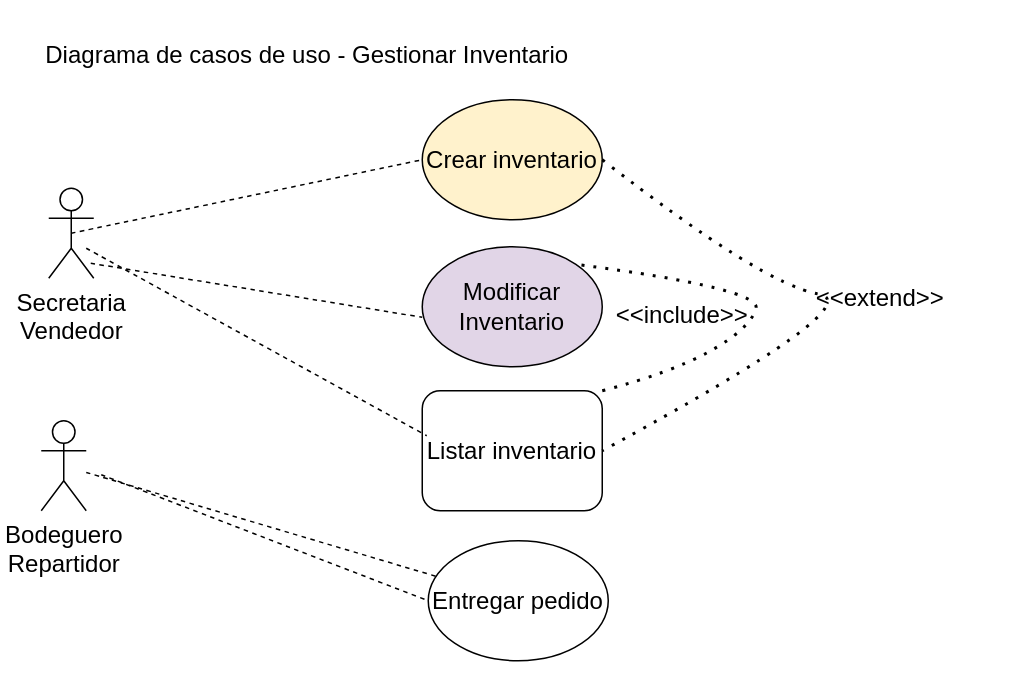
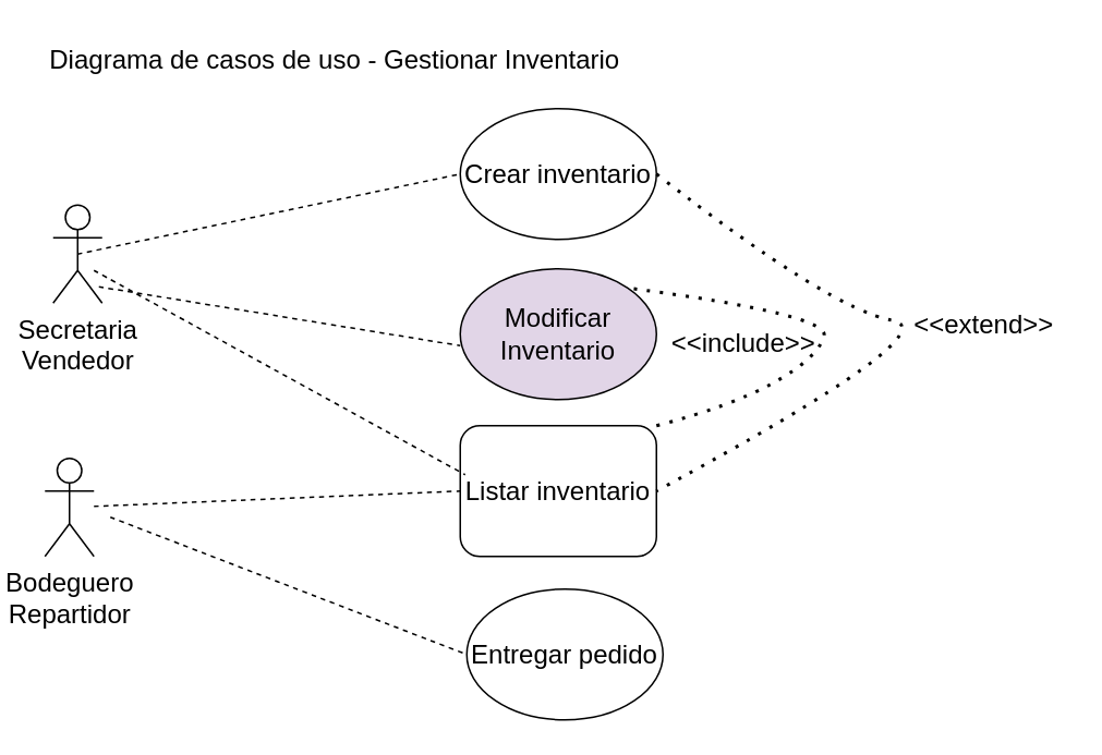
  <mxCell id="0" />
  <mxCell id="1" parent="0" />
  <mxCell id="2" value="Diagrama de casos de uso - Gestionar Inventario" style="text;html=1;align=center;verticalAlign=middle;resizable=0;points=[];autosize=1;strokeColor=none;fillColor=none;fontSize=16;" vertex="1" parent="1"><mxGeometry x="20" y="20" width="367" height="31" as="geometry" /></mxCell>
  <mxCell id="3" value="Bodeguero&lt;br&gt;Repartidor" style="shape=umlActor;verticalLabelPosition=bottom;verticalAlign=top;html=1;outlineConnect=0;fontSize=16;" vertex="1" parent="1"><mxGeometry x="27" y="280" width="30" height="60" as="geometry" /></mxCell>
  <mxCell id="4" value="Secretaria&lt;br&gt;Vendedor" style="shape=umlActor;verticalLabelPosition=bottom;verticalAlign=top;html=1;outlineConnect=0;fontSize=16;" vertex="1" parent="1"><mxGeometry x="32" y="125" width="30" height="60" as="geometry" /></mxCell>
- <mxCell id="5" value="Crear inventario" style="ellipse;whiteSpace=wrap;html=1;fontSize=16;fillColor=#fff2cc;" vertex="1" parent="1"><mxGeometry x="281" y="66" width="120" height="80" as="geometry" /></mxCell>
+ <mxCell id="5" value="Crear inventario" style="ellipse;whiteSpace=wrap;html=1;fontSize=16;" vertex="1" parent="1"><mxGeometry x="281" y="66" width="120" height="80" as="geometry" /></mxCell>
  <mxCell id="6" value="Modificar Inventario" style="ellipse;whiteSpace=wrap;html=1;fontSize=16;fillColor=#e1d5e7;" vertex="1" parent="1"><mxGeometry x="281" y="164" width="120" height="80" as="geometry" /></mxCell>
  <mxCell id="7" value="Listar inventario" style="whiteSpace=wrap;html=1;fontSize=16;rounded=1;" vertex="1" parent="1"><mxGeometry x="281" y="260" width="120" height="80" as="geometry" /></mxCell>
  <mxCell id="8" value="" style="endArrow=none;dashed=1;html=1;rounded=0;fontSize=12;startSize=8;endSize=8;curved=1;exitX=0.5;exitY=0.5;exitDx=0;exitDy=0;exitPerimeter=0;entryX=0;entryY=0.5;entryDx=0;entryDy=0;" edge="1" parent="1" source="4" target="5"><mxGeometry width="50" height="50" relative="1" as="geometry"><mxPoint x="217" y="305" as="sourcePoint" /><mxPoint x="267" y="255" as="targetPoint" /></mxGeometry></mxCell>
  <mxCell id="9" value="" style="endArrow=none;dashed=1;html=1;rounded=0;fontSize=12;startSize=8;endSize=8;curved=1;exitX=0.5;exitY=0.5;exitDx=0;exitDy=0;exitPerimeter=0;entryX=0.025;entryY=0.375;entryDx=0;entryDy=0;entryPerimeter=0;" edge="1" parent="1" target="7"><mxGeometry width="50" height="50" relative="1" as="geometry"><mxPoint x="57" y="165" as="sourcePoint" /><mxPoint x="227" y="246" as="targetPoint" /></mxGeometry></mxCell>
  <mxCell id="10" value="" style="endArrow=none;dashed=1;html=1;rounded=0;fontSize=12;startSize=8;endSize=8;curved=1;entryX=0;entryY=0.588;entryDx=0;entryDy=0;entryPerimeter=0;" edge="1" parent="1" target="6"><mxGeometry width="50" height="50" relative="1" as="geometry"><mxPoint x="60" y="175" as="sourcePoint" /><mxPoint x="237" y="256" as="targetPoint" /></mxGeometry></mxCell>
- <mxCell id="11" value="" style="endArrow=none;dashed=1;html=1;rounded=0;fontSize=12;startSize=8;endSize=8;curved=1;" edge="1" parent="1" source="3" target="12"><mxGeometry width="50" height="50" relative="1" as="geometry"><mxPoint x="217" y="305" as="sourcePoint" /><mxPoint x="267" y="255" as="targetPoint" /></mxGeometry></mxCell>
+ <mxCell id="11" value="" style="endArrow=none;dashed=1;html=1;rounded=0;fontSize=12;startSize=8;endSize=8;curved=1;entryX=0;entryY=0.5;entryDx=0;entryDy=0;" edge="1" parent="1" source="3" target="7"><mxGeometry width="50" height="50" relative="1" as="geometry"><mxPoint x="217" y="305" as="sourcePoint" /><mxPoint x="267" y="255" as="targetPoint" /></mxGeometry></mxCell>
  <mxCell id="12" value="Entregar pedido" style="ellipse;whiteSpace=wrap;html=1;fontSize=16;" vertex="1" parent="1"><mxGeometry x="285" y="360" width="120" height="80" as="geometry" /></mxCell>
  <mxCell id="13" value="" style="endArrow=none;dashed=1;html=1;rounded=0;fontSize=12;startSize=8;endSize=8;curved=1;entryX=0;entryY=0.5;entryDx=0;entryDy=0;" edge="1" parent="1" target="12"><mxGeometry width="50" height="50" relative="1" as="geometry"><mxPoint x="67" y="316" as="sourcePoint" /><mxPoint x="277" y="265" as="targetPoint" /></mxGeometry></mxCell>
  <mxCell id="14" value="" style="endArrow=none;dashed=1;html=1;dashPattern=1 3;strokeWidth=2;rounded=0;fontSize=12;startSize=8;endSize=8;curved=1;exitX=1;exitY=0.5;exitDx=0;exitDy=0;entryX=1;entryY=0.5;entryDx=0;entryDy=0;" edge="1" parent="1" source="5" target="7"><mxGeometry width="50" height="50" relative="1" as="geometry"><mxPoint x="217" y="305" as="sourcePoint" /><mxPoint x="267" y="255" as="targetPoint" /><Array as="points"><mxPoint x="508" y="189" /><mxPoint x="582" y="202" /></Array></mxGeometry></mxCell>
- <mxCell id="15" value="&amp;lt;&amp;lt;extend&amp;gt;&amp;gt;" style="text;html=1;align=center;verticalAlign=middle;resizable=0;points=[];autosize=1;strokeColor=none;fillColor=none;fontSize=16;" vertex="1" parent="1"><mxGeometry x="534" y="182" width="103" height="31" as="geometry" /></mxCell>
+ <mxCell id="15" value="&amp;lt;&amp;lt;extend&amp;gt;&amp;gt;" style="text;html=1;align=center;verticalAlign=middle;resizable=0;points=[];autosize=1;strokeColor=none;fillColor=none;fontSize=16;" vertex="1" parent="1"><mxGeometry x="549" y="182" width="103" height="31" as="geometry" /></mxCell>
  <mxCell id="16" value="" style="endArrow=none;dashed=1;html=1;dashPattern=1 3;strokeWidth=2;rounded=0;fontSize=12;startSize=8;endSize=8;curved=1;entryX=1;entryY=0;entryDx=0;entryDy=0;exitX=1;exitY=0;exitDx=0;exitDy=0;" edge="1" parent="1" source="7" target="6"><mxGeometry width="50" height="50" relative="1" as="geometry"><mxPoint x="403" y="301" as="sourcePoint" /><mxPoint x="421" y="255" as="targetPoint" /><Array as="points"><mxPoint x="447" y="248" /><mxPoint x="499" y="219" /><mxPoint x="508" y="192" /></Array></mxGeometry></mxCell>
  <mxCell id="17" value="&amp;lt;&amp;lt;include&amp;gt;&amp;gt;" style="text;html=1;align=center;verticalAlign=middle;resizable=0;points=[];autosize=1;strokeColor=none;fillColor=none;fontSize=16;" vertex="1" parent="1"><mxGeometry x="401" y="193" width="106" height="31" as="geometry" /></mxCell>
